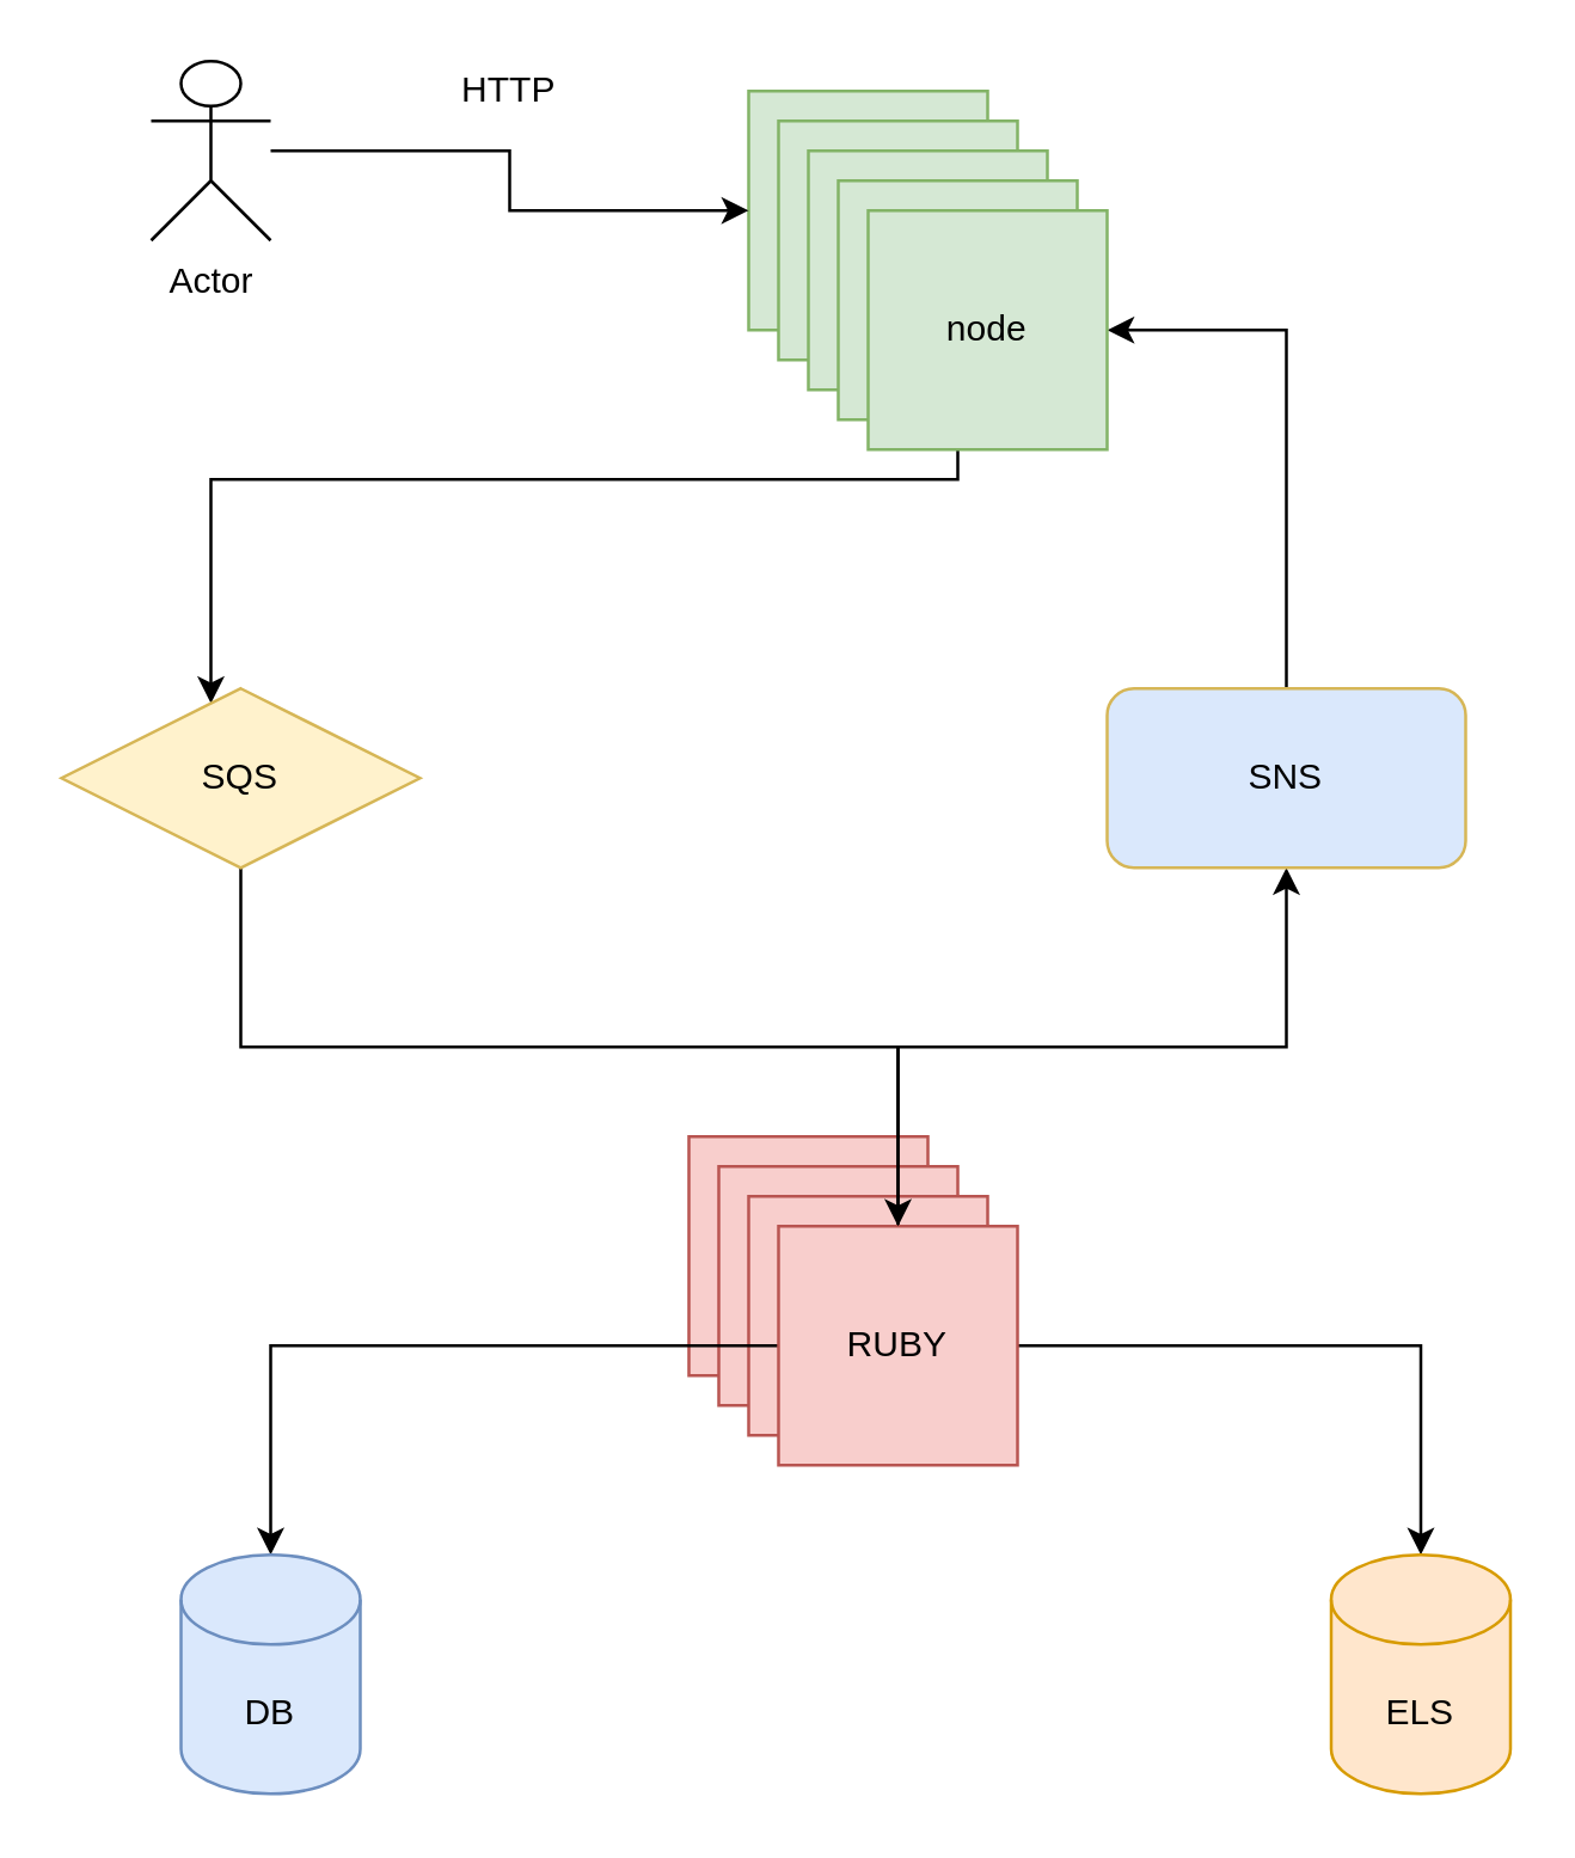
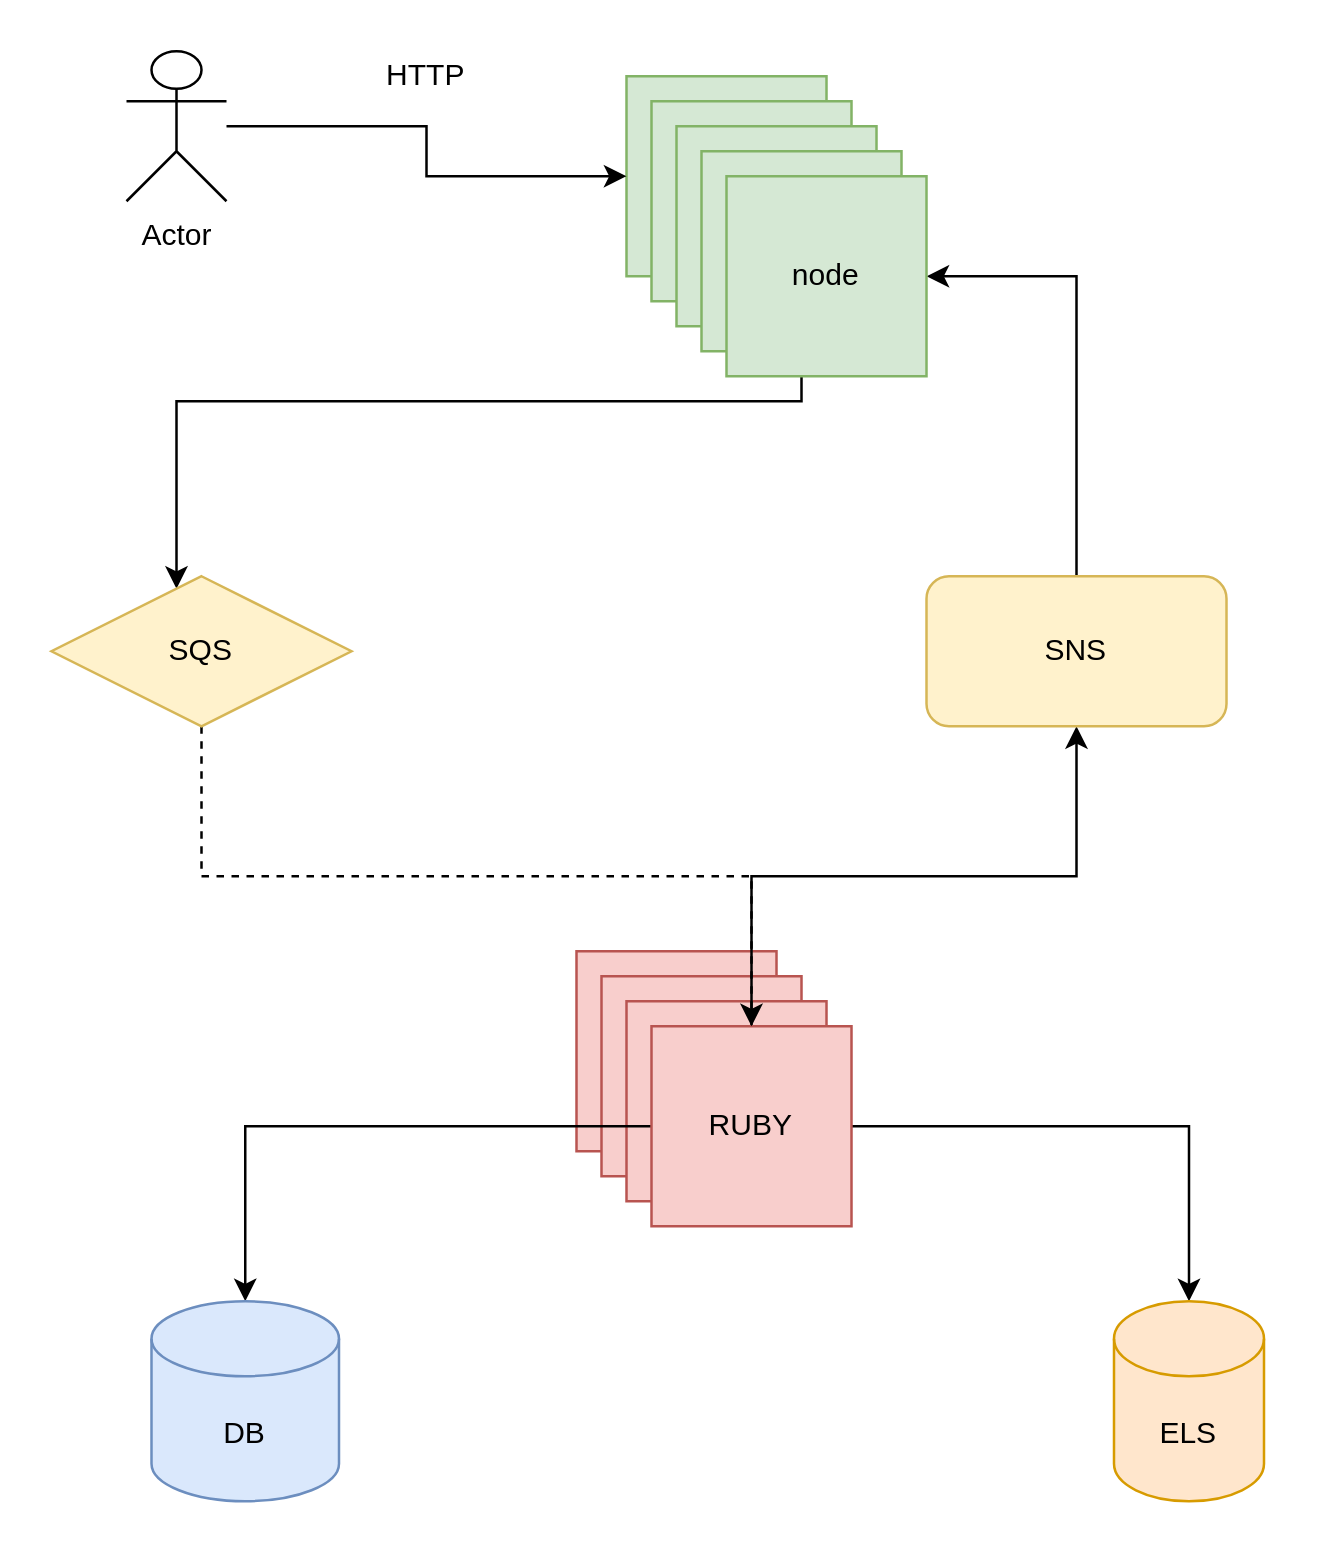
  <mxCell id="0" />
  <mxCell id="1" parent="0" />
  <mxCell id="2" value="" style="whiteSpace=wrap;html=1;aspect=fixed;fillColor=#f8cecc;strokeColor=#b85450;" vertex="1" parent="1"><mxGeometry x="230" y="380" width="80" height="80" as="geometry" /></mxCell>
  <mxCell id="3" value="" style="whiteSpace=wrap;html=1;aspect=fixed;fillColor=#f8cecc;strokeColor=#b85450;" vertex="1" parent="1"><mxGeometry x="240" y="390" width="80" height="80" as="geometry" /></mxCell>
  <mxCell id="4" value="" style="whiteSpace=wrap;html=1;aspect=fixed;fillColor=#f8cecc;strokeColor=#b85450;" vertex="1" parent="1"><mxGeometry x="250" y="400" width="80" height="80" as="geometry" /></mxCell>
  <mxCell id="5" style="edgeStyle=orthogonalEdgeStyle;rounded=0;orthogonalLoop=1;jettySize=auto;html=1;exitX=0.5;exitY=1;exitDx=0;exitDy=0;" edge="1" parent="1" source="22" target="12"><mxGeometry relative="1" as="geometry"><Array as="points"><mxPoint x="330" y="110" /><mxPoint x="320" y="110" /><mxPoint x="320" y="160" /><mxPoint x="70" y="160" /></Array></mxGeometry></mxCell>
  <mxCell id="6" value="node" style="whiteSpace=wrap;html=1;aspect=fixed;fillColor=#d5e8d4;strokeColor=#82b366;" vertex="1" parent="1"><mxGeometry x="250" y="30" width="80" height="80" as="geometry" /></mxCell>
  <mxCell id="7" style="edgeStyle=orthogonalEdgeStyle;rounded=0;orthogonalLoop=1;jettySize=auto;html=1;exitX=1;exitY=0.5;exitDx=0;exitDy=0;" edge="1" parent="1" source="10" target="16"><mxGeometry relative="1" as="geometry" /></mxCell>
  <mxCell id="8" style="edgeStyle=orthogonalEdgeStyle;rounded=0;orthogonalLoop=1;jettySize=auto;html=1;exitX=0;exitY=0.5;exitDx=0;exitDy=0;entryX=0.5;entryY=0;entryDx=0;entryDy=0;entryPerimeter=0;" edge="1" parent="1" source="10" target="15"><mxGeometry relative="1" as="geometry" /></mxCell>
  <mxCell id="9" style="edgeStyle=orthogonalEdgeStyle;rounded=0;orthogonalLoop=1;jettySize=auto;html=1;entryX=0.5;entryY=1;entryDx=0;entryDy=0;exitX=0.5;exitY=0;exitDx=0;exitDy=0;" edge="1" parent="1" source="10" target="18"><mxGeometry relative="1" as="geometry" /></mxCell>
  <mxCell id="10" value="RUBY" style="whiteSpace=wrap;html=1;aspect=fixed;fillColor=#f8cecc;strokeColor=#b85450;" vertex="1" parent="1"><mxGeometry x="260" y="410" width="80" height="80" as="geometry" /></mxCell>
- <mxCell id="11" style="edgeStyle=orthogonalEdgeStyle;rounded=0;orthogonalLoop=1;jettySize=auto;html=1;exitX=0.5;exitY=1;exitDx=0;exitDy=0;entryX=0.5;entryY=0;entryDx=0;entryDy=0;" edge="1" parent="1" source="12" target="10"><mxGeometry relative="1" as="geometry" /></mxCell>
+ <mxCell id="11" style="edgeStyle=orthogonalEdgeStyle;rounded=0;orthogonalLoop=1;jettySize=auto;html=1;exitX=0.5;exitY=1;exitDx=0;exitDy=0;entryX=0.5;entryY=0;entryDx=0;entryDy=0;dashed=1;" edge="1" parent="1" source="12" target="10"><mxGeometry relative="1" as="geometry" /></mxCell>
  <mxCell id="12" value="SQS" style="rhombus;whiteSpace=wrap;html=1;fillColor=#fff2cc;strokeColor=#d6b656;" vertex="1" parent="1"><mxGeometry x="20" y="230" width="120" height="60" as="geometry" /></mxCell>
  <mxCell id="13" style="edgeStyle=orthogonalEdgeStyle;rounded=0;orthogonalLoop=1;jettySize=auto;html=1;" edge="1" parent="1" source="14" target="6"><mxGeometry relative="1" as="geometry" /></mxCell>
  <mxCell id="14" value="Actor" style="shape=umlActor;verticalLabelPosition=bottom;verticalAlign=top;html=1;outlineConnect=0;" vertex="1" parent="1"><mxGeometry x="50" y="20" width="40" height="60" as="geometry" /></mxCell>
- <mxCell id="15" value="DB" style="shape=cylinder3;whiteSpace=wrap;html=1;boundedLbl=1;backgroundOutline=1;size=15;fillColor=#dae8fc;strokeColor=#6c8ebf;" vertex="1" parent="1"><mxGeometry x="60" y="520" width="60" height="80" as="geometry" /></mxCell>
+ <mxCell id="15" value="DB" style="shape=cylinder3;whiteSpace=wrap;html=1;boundedLbl=1;backgroundOutline=1;size=15;fillColor=#dae8fc;strokeColor=#6c8ebf;" vertex="1" parent="1"><mxGeometry x="60" y="520" width="75" height="80" as="geometry" /></mxCell>
  <mxCell id="16" value="ELS" style="shape=cylinder3;whiteSpace=wrap;html=1;boundedLbl=1;backgroundOutline=1;size=15;fillColor=#ffe6cc;strokeColor=#d79b00;" vertex="1" parent="1"><mxGeometry x="445" y="520" width="60" height="80" as="geometry" /></mxCell>
  <mxCell id="17" style="edgeStyle=orthogonalEdgeStyle;rounded=0;orthogonalLoop=1;jettySize=auto;html=1;entryX=1;entryY=0.5;entryDx=0;entryDy=0;" edge="1" parent="1" source="18" target="22"><mxGeometry relative="1" as="geometry"><mxPoint x="560" y="200" as="targetPoint" /></mxGeometry></mxCell>
- <mxCell id="18" value="SNS" style="rounded=1;whiteSpace=wrap;html=1;fillColor=#dae8fc;strokeColor=#d6b656;" vertex="1" parent="1"><mxGeometry x="370" y="230" width="120" height="60" as="geometry" /></mxCell>
+ <mxCell id="18" value="SNS" style="rounded=1;whiteSpace=wrap;html=1;fillColor=#fff2cc;strokeColor=#d6b656;" vertex="1" parent="1"><mxGeometry x="370" y="230" width="120" height="60" as="geometry" /></mxCell>
  <mxCell id="19" value="node" style="whiteSpace=wrap;html=1;aspect=fixed;fillColor=#d5e8d4;strokeColor=#82b366;" vertex="1" parent="1"><mxGeometry x="260" y="40" width="80" height="80" as="geometry" /></mxCell>
  <mxCell id="20" value="node" style="whiteSpace=wrap;html=1;aspect=fixed;fillColor=#d5e8d4;strokeColor=#82b366;" vertex="1" parent="1"><mxGeometry x="270" y="50" width="80" height="80" as="geometry" /></mxCell>
  <mxCell id="21" value="node" style="whiteSpace=wrap;html=1;aspect=fixed;fillColor=#d5e8d4;strokeColor=#82b366;" vertex="1" parent="1"><mxGeometry x="280" y="60" width="80" height="80" as="geometry" /></mxCell>
  <mxCell id="22" value="node" style="whiteSpace=wrap;html=1;aspect=fixed;fillColor=#d5e8d4;strokeColor=#82b366;" vertex="1" parent="1"><mxGeometry x="290" y="70" width="80" height="80" as="geometry" /></mxCell>
  <mxCell id="23" value="HTTP" style="text;html=1;strokeColor=none;fillColor=none;align=center;verticalAlign=middle;whiteSpace=wrap;rounded=0;" vertex="1" parent="1"><mxGeometry x="150" y="20" width="40" height="20" as="geometry" /></mxCell>
